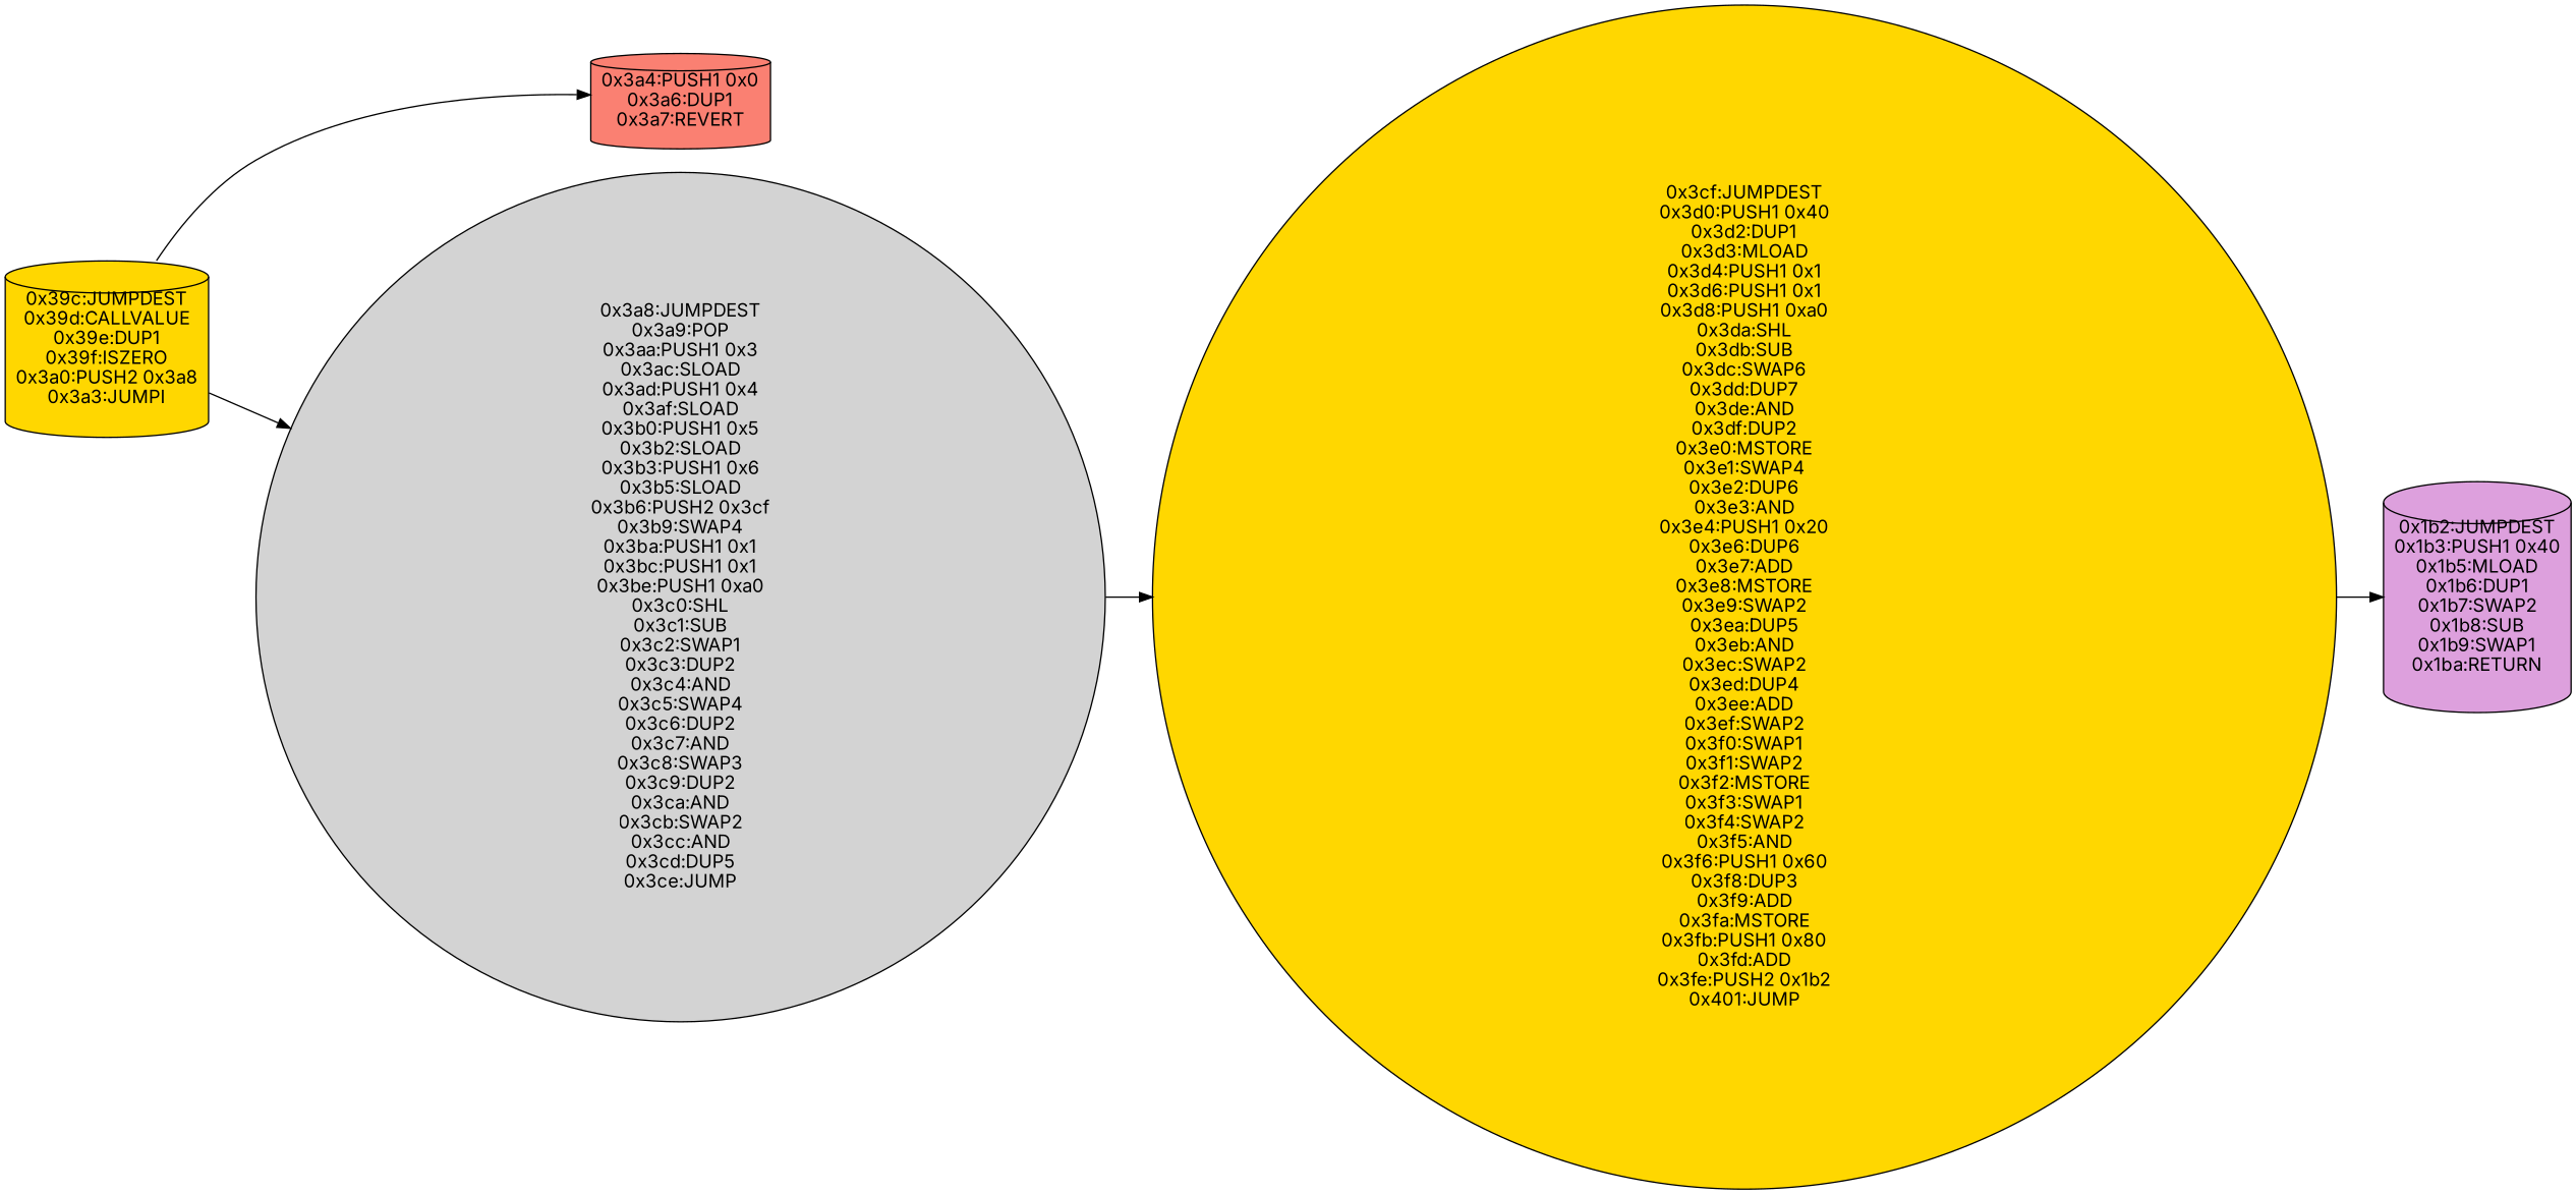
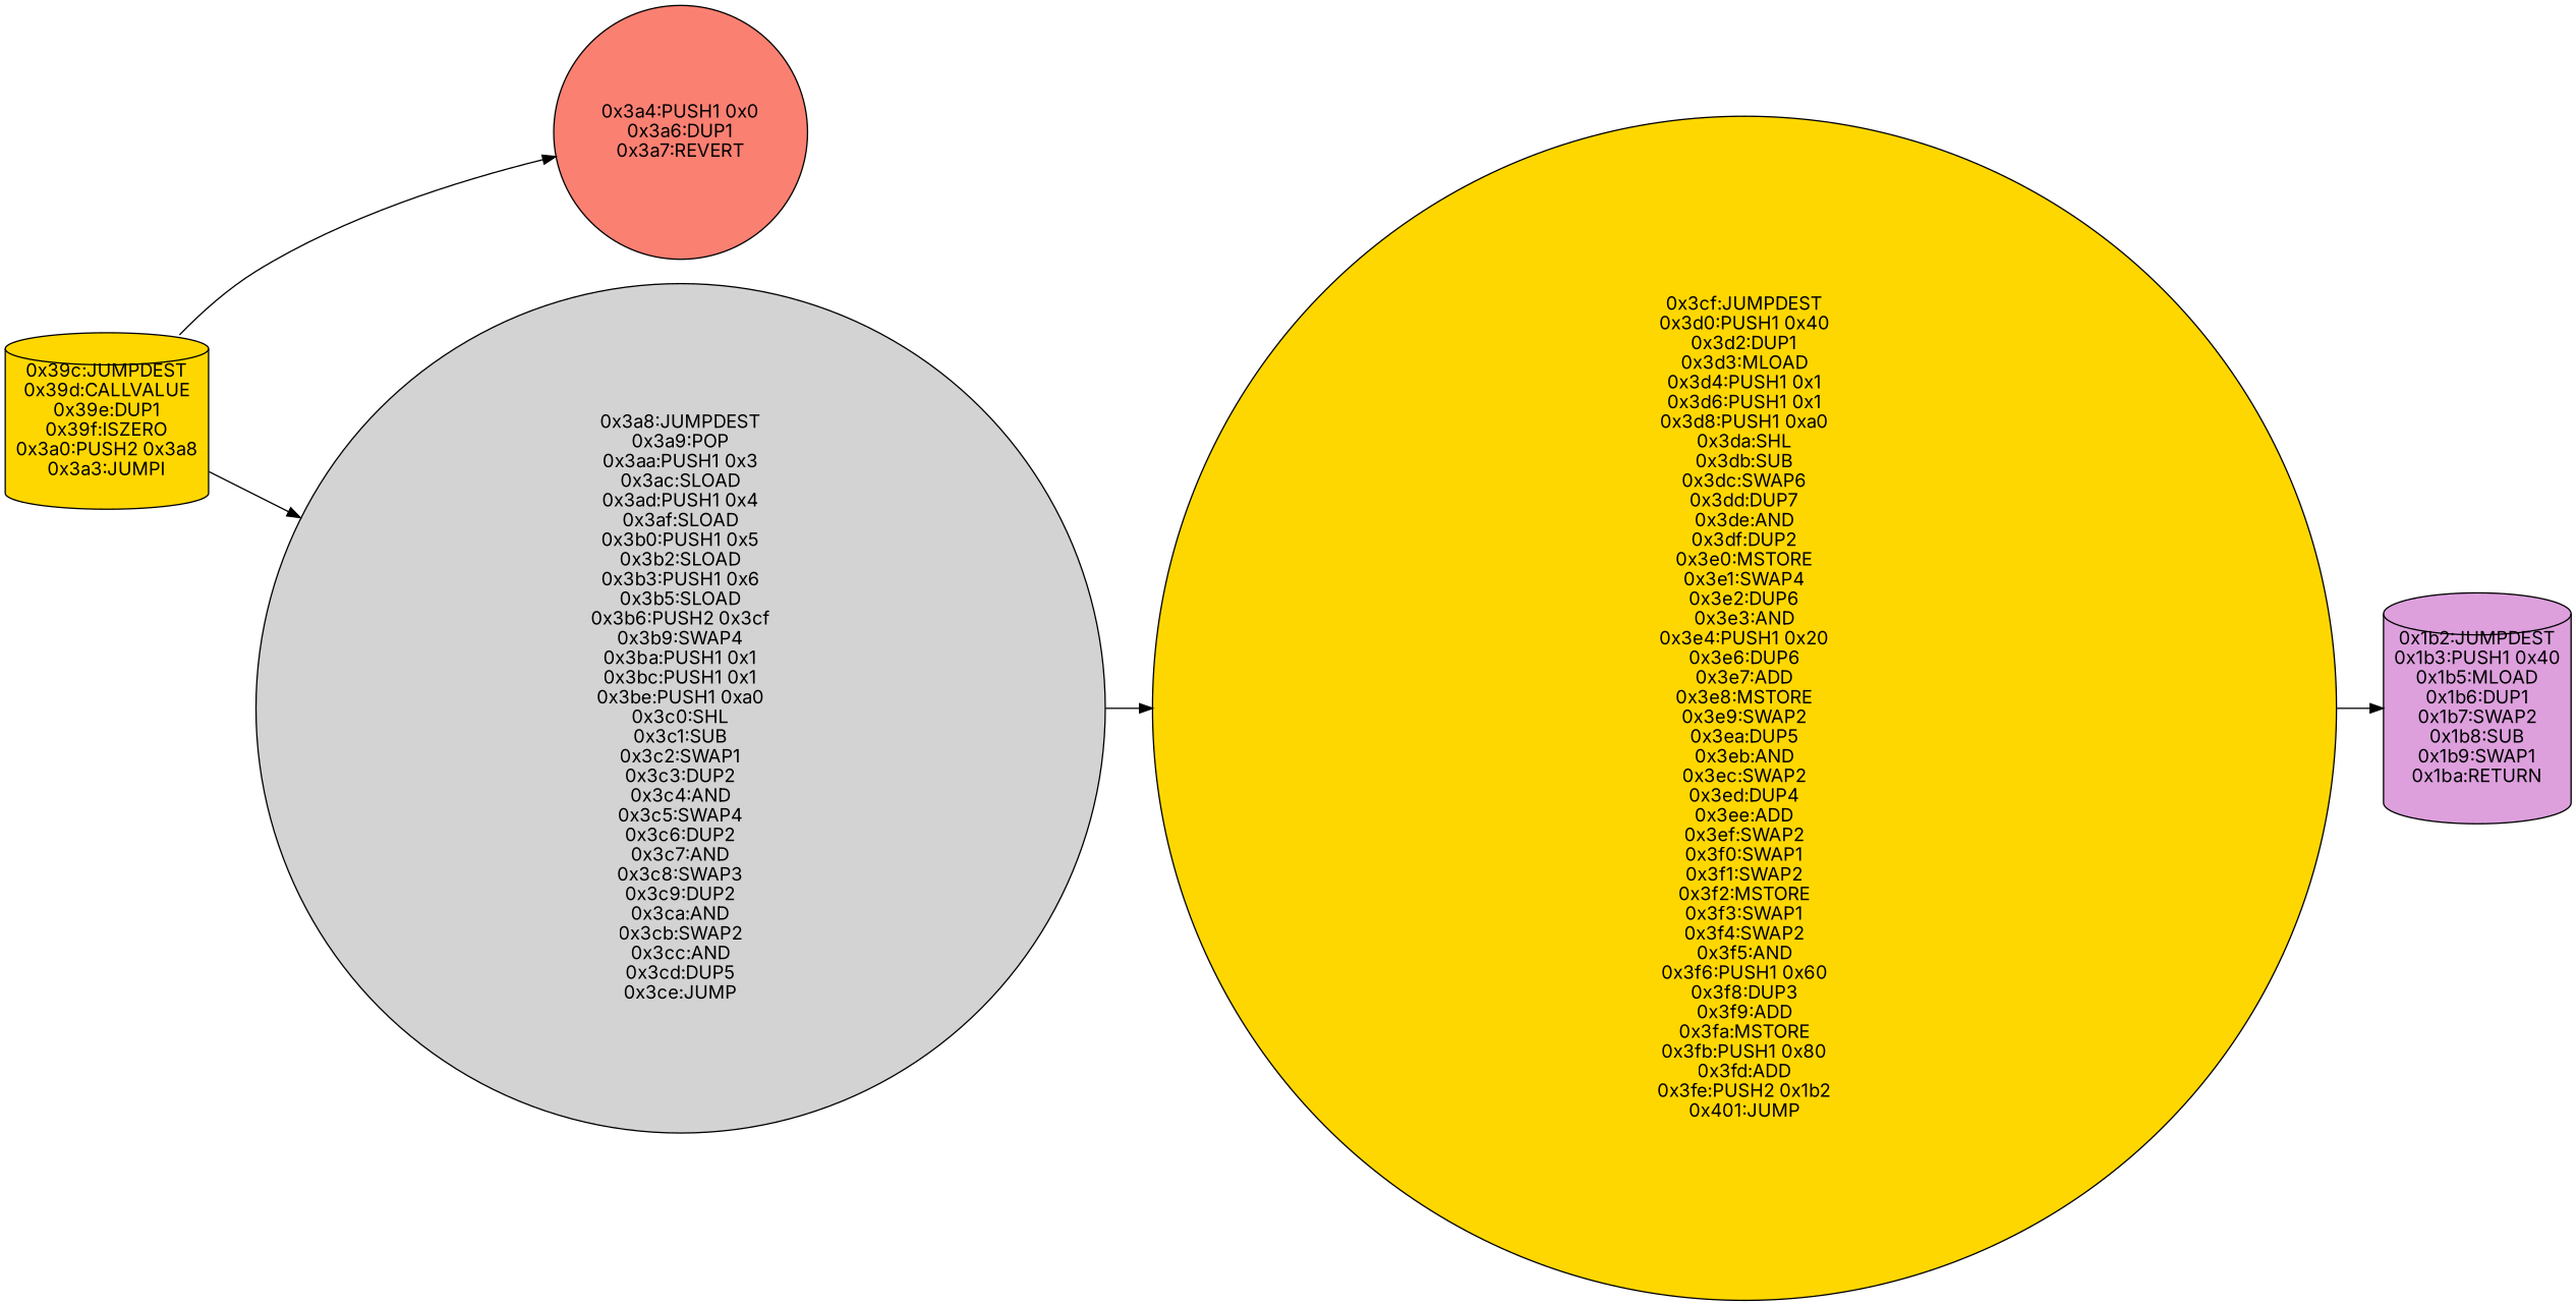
  digraph {
    rankdir=LR
    fontname=Inter
    node [style=filled fillcolor=gold shape=circle fontname=Inter]
    edge [fontname=Inter]
    n1 [label="0x39c:JUMPDEST\n0x39d:CALLVALUE\n0x39e:DUP1\n0x39f:ISZERO\n0x3a0:PUSH2 0x3a8\n0x3a3:JUMPI" shape=cylinder]
-   n2 [label="0x3a4:PUSH1 0x0\n0x3a6:DUP1\n0x3a7:REVERT" fillcolor=salmon shape=cylinder]
+   n2 [label="0x3a4:PUSH1 0x0\n0x3a6:DUP1\n0x3a7:REVERT" fillcolor=salmon]
    n3 [label="0x3a8:JUMPDEST\n0x3a9:POP\n0x3aa:PUSH1 0x3\n0x3ac:SLOAD\n0x3ad:PUSH1 0x4\n0x3af:SLOAD\n0x3b0:PUSH1 0x5\n0x3b2:SLOAD\n0x3b3:PUSH1 0x6\n0x3b5:SLOAD\n0x3b6:PUSH2 0x3cf\n0x3b9:SWAP4\n0x3ba:PUSH1 0x1\n0x3bc:PUSH1 0x1\n0x3be:PUSH1 0xa0\n0x3c0:SHL\n0x3c1:SUB\n0x3c2:SWAP1\n0x3c3:DUP2\n0x3c4:AND\n0x3c5:SWAP4\n0x3c6:DUP2\n0x3c7:AND\n0x3c8:SWAP3\n0x3c9:DUP2\n0x3ca:AND\n0x3cb:SWAP2\n0x3cc:AND\n0x3cd:DUP5\n0x3ce:JUMP" fillcolor=lightgrey]
    n4 [label="0x3cf:JUMPDEST\n0x3d0:PUSH1 0x40\n0x3d2:DUP1\n0x3d3:MLOAD\n0x3d4:PUSH1 0x1\n0x3d6:PUSH1 0x1\n0x3d8:PUSH1 0xa0\n0x3da:SHL\n0x3db:SUB\n0x3dc:SWAP6\n0x3dd:DUP7\n0x3de:AND\n0x3df:DUP2\n0x3e0:MSTORE\n0x3e1:SWAP4\n0x3e2:DUP6\n0x3e3:AND\n0x3e4:PUSH1 0x20\n0x3e6:DUP6\n0x3e7:ADD\n0x3e8:MSTORE\n0x3e9:SWAP2\n0x3ea:DUP5\n0x3eb:AND\n0x3ec:SWAP2\n0x3ed:DUP4\n0x3ee:ADD\n0x3ef:SWAP2\n0x3f0:SWAP1\n0x3f1:SWAP2\n0x3f2:MSTORE\n0x3f3:SWAP1\n0x3f4:SWAP2\n0x3f5:AND\n0x3f6:PUSH1 0x60\n0x3f8:DUP3\n0x3f9:ADD\n0x3fa:MSTORE\n0x3fb:PUSH1 0x80\n0x3fd:ADD\n0x3fe:PUSH2 0x1b2\n0x401:JUMP"]
    n5 [label="0x1b2:JUMPDEST\n0x1b3:PUSH1 0x40\n0x1b5:MLOAD\n0x1b6:DUP1\n0x1b7:SWAP2\n0x1b8:SUB\n0x1b9:SWAP1\n0x1ba:RETURN" fillcolor=plum shape=cylinder]
    n1 -> n2
    n1 -> n3
    n3 -> n4
    n4 -> n5
  }
